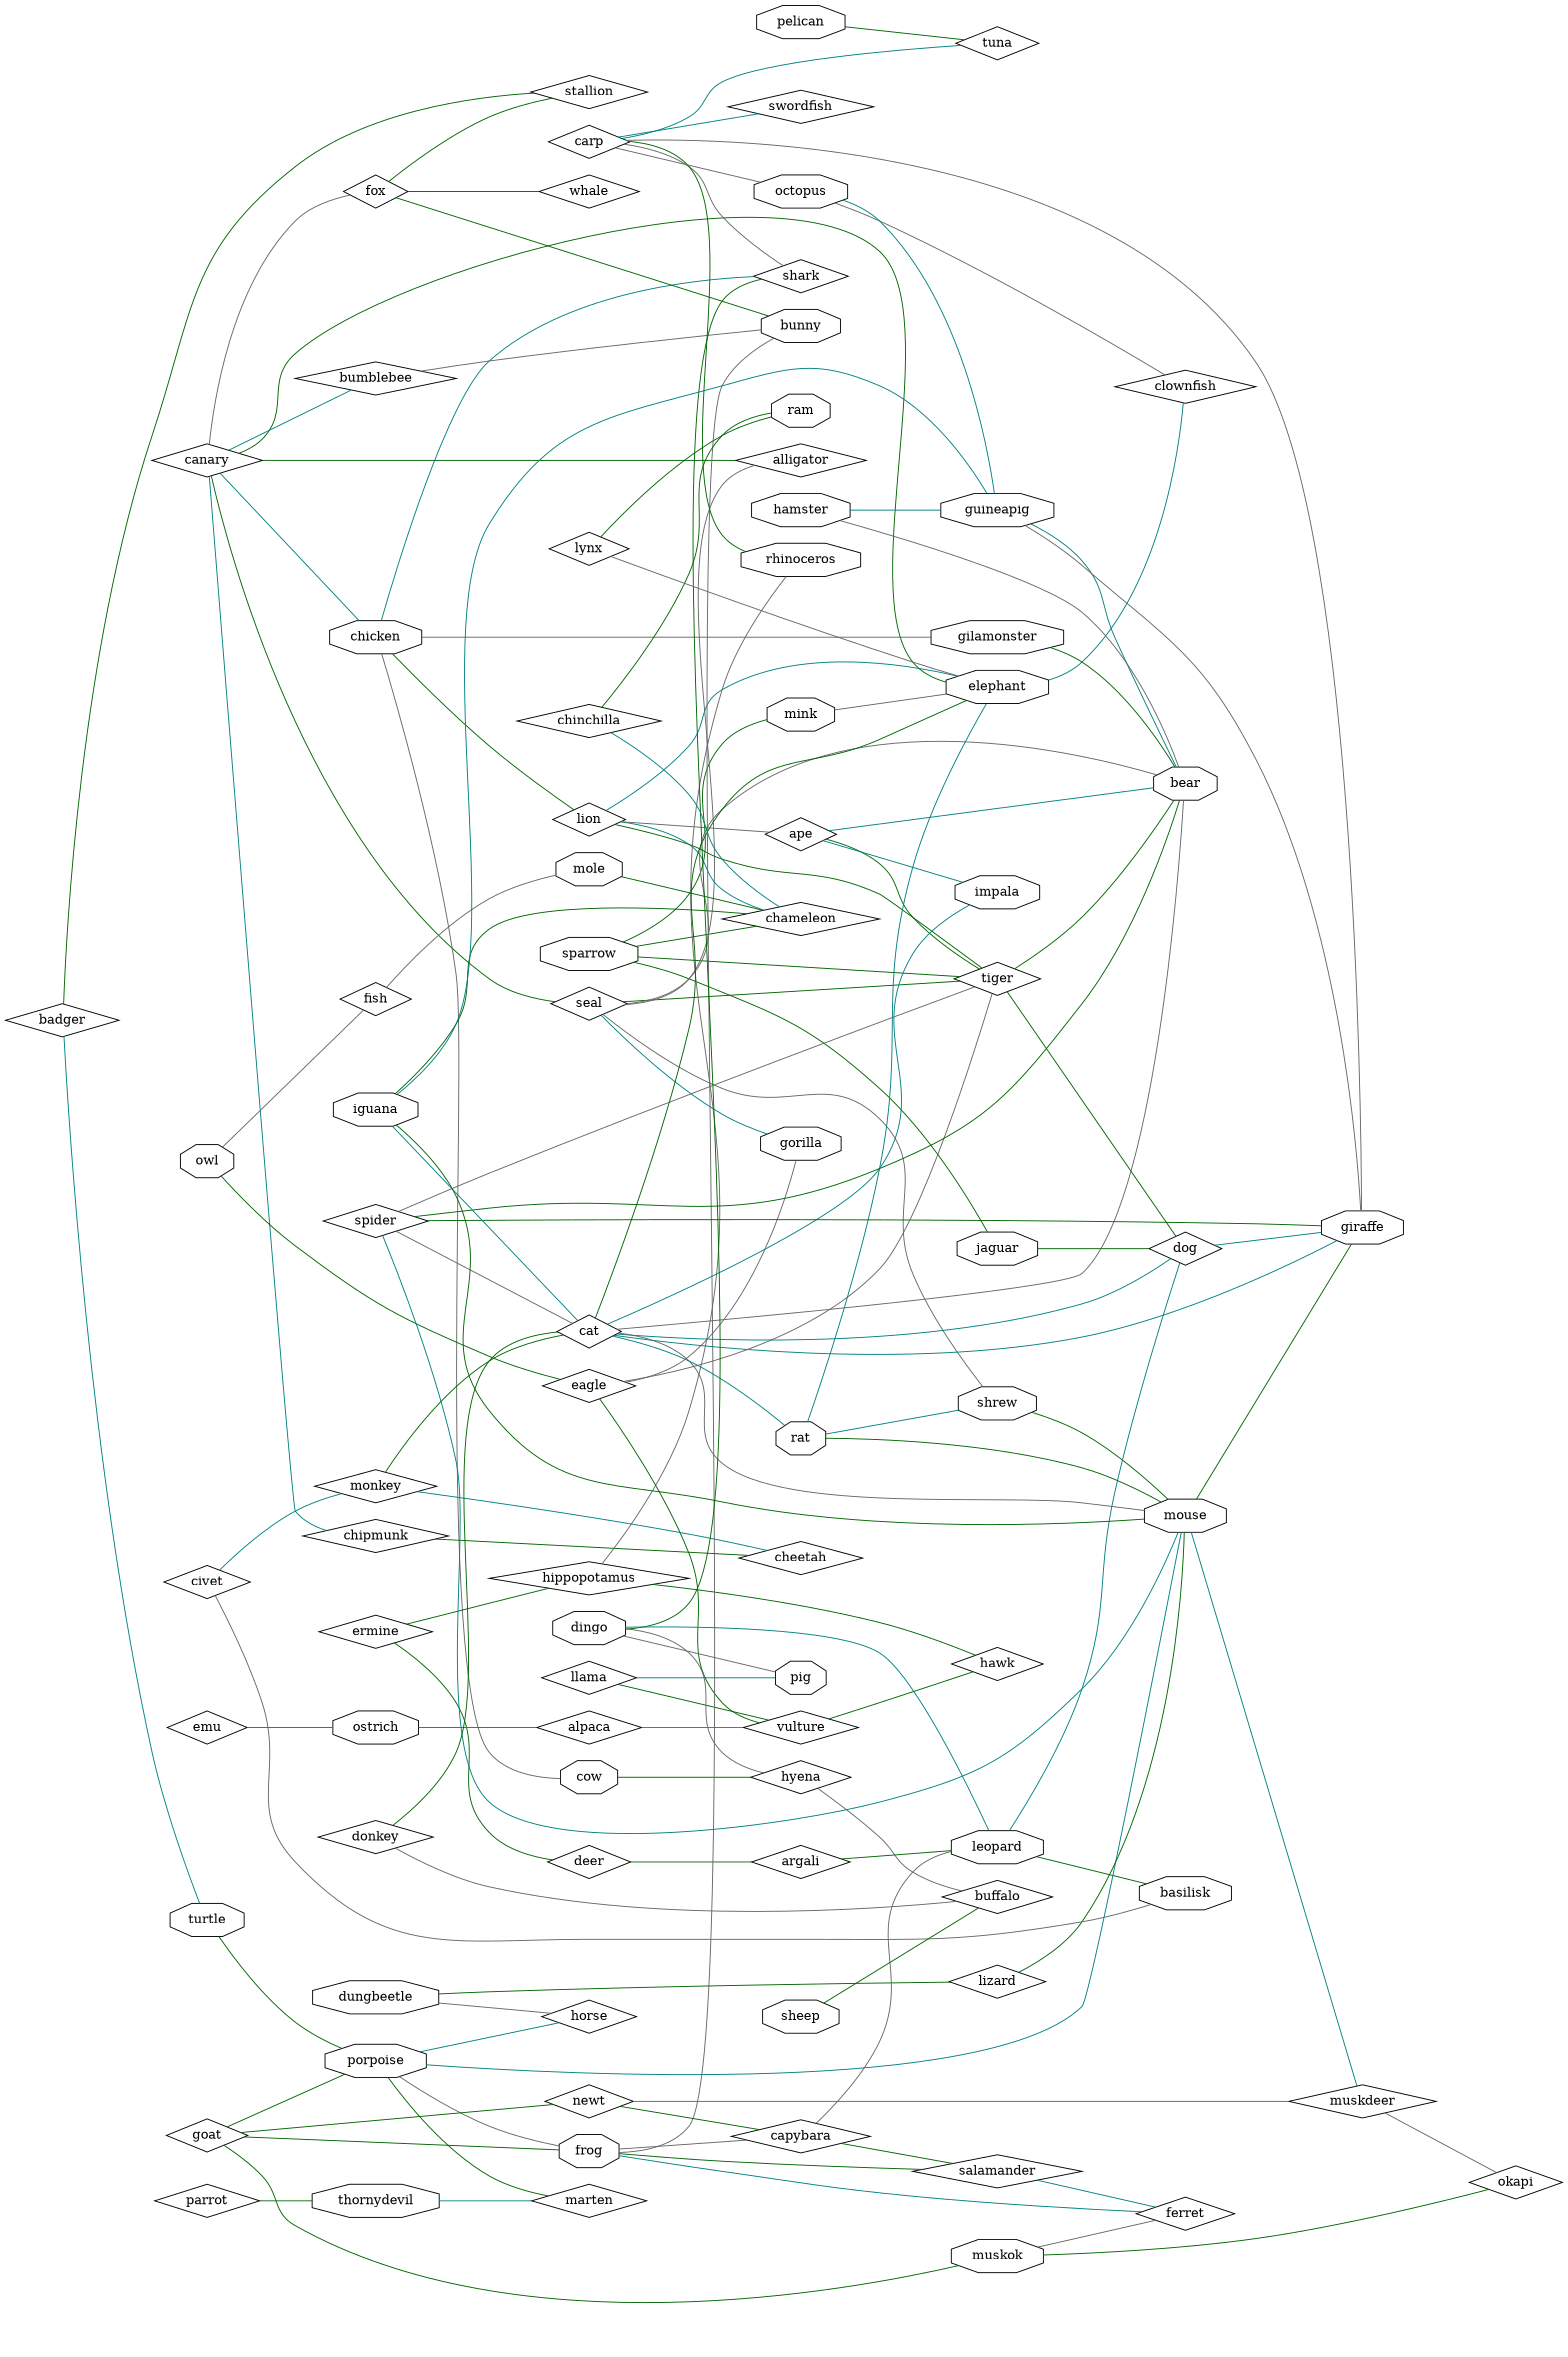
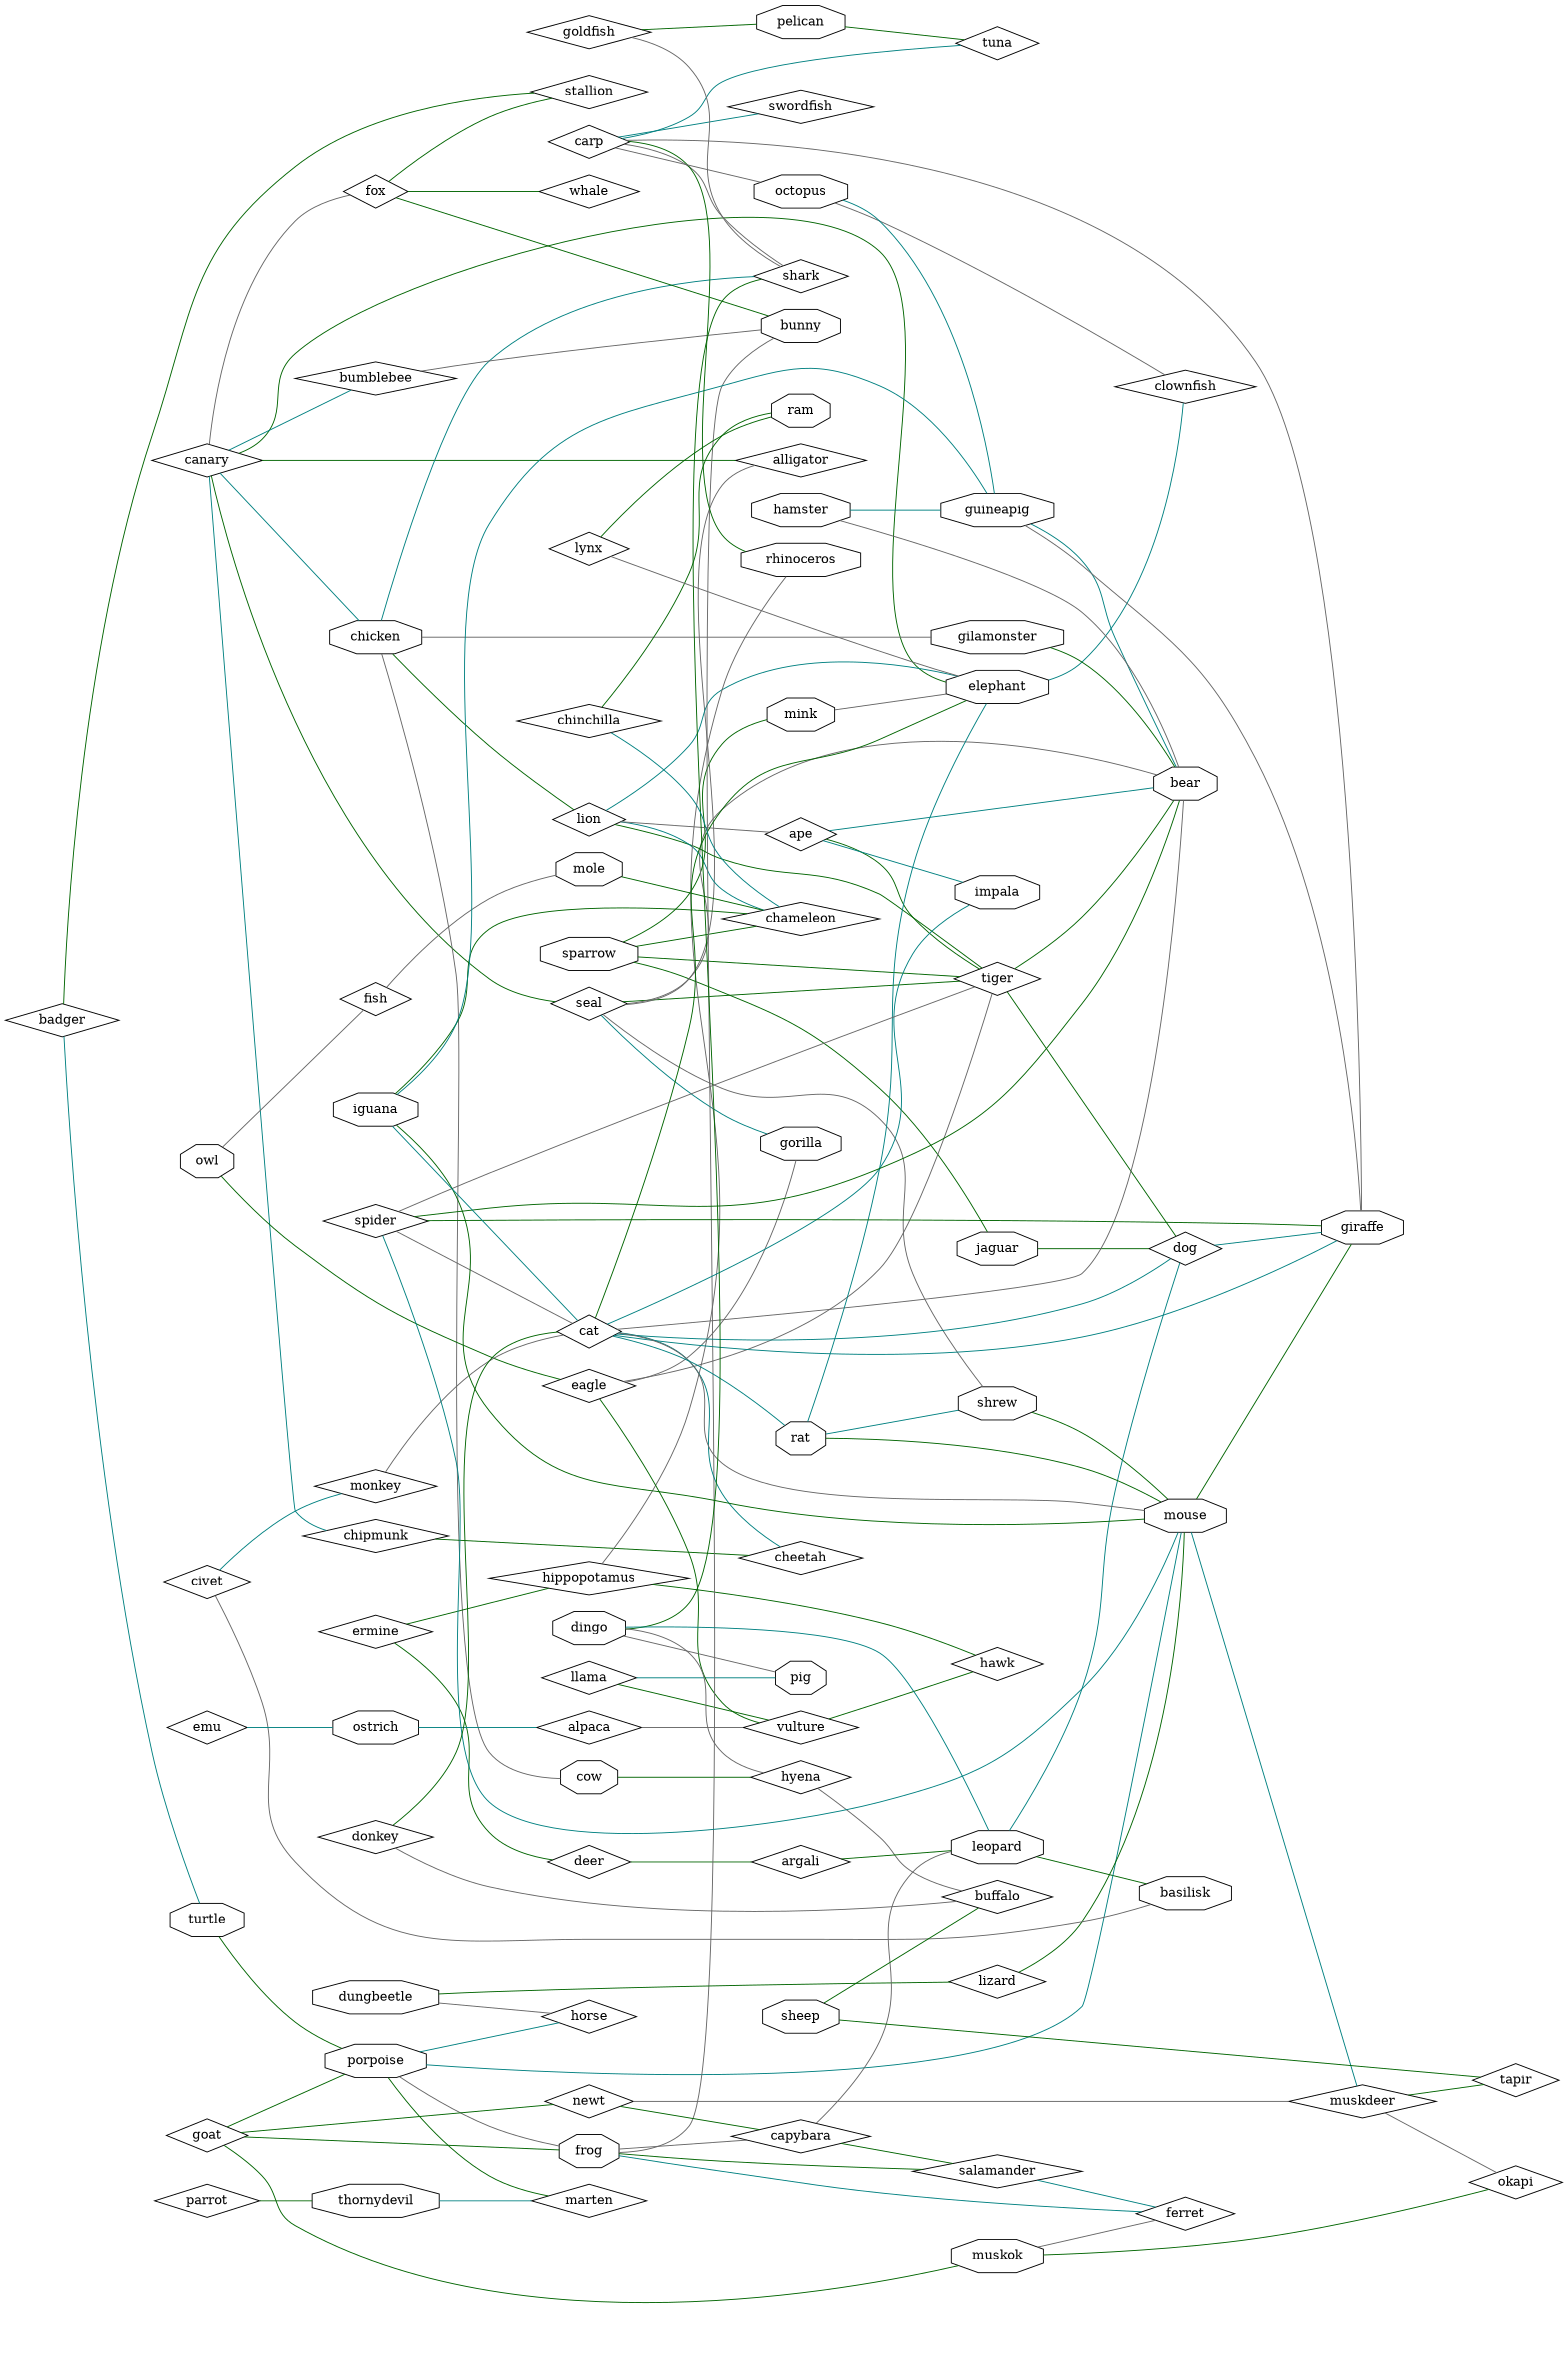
  strict graph {
    rankdir=LR
    node [shape=diamond]
    edge [color=darkgreen weight=1]
    pig [shape=octagon]
    llama
    vulture
    hawk
    sparrow [shape=octagon]
    jaguar [shape=octagon]
    tiger
    mink [shape=octagon]
    chameleon
    dog
    bear [shape=octagon]
    elephant [shape=octagon]
    giraffe [shape=octagon]
    clownfish
    canary
    chicken [shape=octagon]
    seal
    fox
    alligator
    bumblebee
    chipmunk
    gilamonster [shape=octagon]
    lion
    cow [shape=octagon]
    shark
    shrew [shape=octagon]
    gorilla [shape=octagon]
    stallion
    bunny [shape=octagon]
    whale
    cheetah
    ape
    hyena
    mouse [shape=octagon]
    ermine
    hippopotamus
    deer
    rhinoceros [shape=octagon]
    argali
    leopard [shape=octagon]
    impala [shape=octagon]
    buffalo
    owl [shape=octagon]
    fish
    eagle
    mole [shape=octagon]
    badger
    turtle [shape=octagon]
    porpoise [shape=octagon]
    horse
    marten
    frog [shape=octagon]
    thornydevil [shape=octagon]
    parrot
    dungbeetle [shape=octagon]
    lizard
    muskdeer
    civet
    monkey
    basilisk [shape=octagon]
    cat
    rat [shape=octagon]
    dingo [shape=octagon]
    goat
    muskok [shape=octagon]
    newt
    ferret
    okapi
    capybara
    salamander
+   tapir
    ostrich [shape=octagon]
    emu
    alpaca
    spider
    iguana [shape=octagon]
    guineapig [shape=octagon]
    carp
    octopus [shape=octagon]
    swordfish
    tuna
+   goldfish
    pelican [shape=octagon]
    hamster [shape=octagon]
    donkey
    sheep [shape=octagon]
    chinchilla
    ram [shape=octagon]
    lynx
    llama -- pig [color=teal]
    llama -- vulture
    vulture -- hawk
    sparrow -- jaguar
    sparrow -- tiger
    sparrow -- mink
    sparrow -- chameleon
    jaguar -- dog
    tiger -- dog
    tiger -- bear
    mink -- elephant [color=gray40]
    dog -- giraffe [color=teal]
    elephant -- clownfish [color=teal]
    canary -- elephant
    canary -- chicken [color=teal]
    canary -- seal
    canary -- fox [color=gray40]
    canary -- alligator
    canary -- bumblebee [color=teal]
    canary -- chipmunk [color=teal]
    chicken -- gilamonster [color=gray40]
    chicken -- lion
    chicken -- cow [color=gray40]
    chicken -- shark [color=teal]
    seal -- tiger
    seal -- bear [color=gray40]
    seal -- alligator [color=gray40]
    seal -- shrew [color=gray40]
    seal -- gorilla [color=teal]
    fox -- stallion
    fox -- bunny
    fox -- whale
    bumblebee -- bunny [color=gray40]
    chipmunk -- cheetah
    gilamonster -- bear
    lion -- tiger
    lion -- chameleon [color=teal]
    lion -- elephant [color=teal]
    lion -- ape [color=gray40]
    cow -- hyena
    shrew -- mouse
    ape -- tiger
    ape -- bear [color=teal]
    ape -- impala [color=teal]
    hyena -- buffalo [color=gray40]
    mouse -- giraffe
    mouse -- muskdeer [color=teal]
    ermine -- hippopotamus
    ermine -- deer
    hippopotamus -- hawk
    hippopotamus -- rhinoceros [color=gray40]
    deer -- argali
    argali -- leopard
    leopard -- dog [color=teal]
    leopard -- basilisk
    owl -- fish [color=gray40]
    owl -- eagle
    fish -- mole [color=gray40]
    eagle -- vulture
    eagle -- tiger [color=gray40]
    eagle -- gorilla [color=gray40]
    mole -- chameleon
    badger -- stallion
    badger -- turtle [color=teal]
    turtle -- porpoise
    porpoise -- mouse [color=teal]
    porpoise -- horse [color=teal]
    porpoise -- marten
    porpoise -- frog [color=gray40]
    frog -- bunny [color=gray40]
    frog -- ferret [color=teal]
    frog -- capybara [color=gray40]
    frog -- salamander
    thornydevil -- marten [color=teal]
    parrot -- thornydevil
    dungbeetle -- horse [color=gray40]
    dungbeetle -- lizard
    lizard -- mouse
    muskdeer -- okapi [color=gray40]
+   muskdeer -- tapir
    civet -- monkey [color=teal]
    civet -- basilisk [color=gray40]
-   monkey -- cat
+   monkey -- cat [color=gray40]
    cat -- dog [color=teal]
    cat -- bear [color=gray40]
    cat -- elephant
    cat -- giraffe [color=teal]
-   monkey -- cheetah [color=teal]
+   cat -- cheetah [color=teal]
    cat -- mouse [color=gray40]
    cat -- impala [color=teal]
    cat -- rat [color=teal]
    rat -- elephant [color=teal]
    rat -- shrew [color=teal]
    rat -- mouse
    dingo -- pig [color=gray40]
    dingo -- shark
    dingo -- hyena [color=gray40]
    dingo -- leopard [color=teal]
    goat -- porpoise
    goat -- frog
    goat -- muskok
    goat -- newt
    muskok -- ferret [color=gray40]
    muskok -- okapi
    newt -- muskdeer [color=gray40]
    newt -- capybara
    capybara -- leopard [color=gray40]
    capybara -- salamander
    salamander -- ferret [color=teal]
    ostrich -- alpaca [color=teal]
    emu -- ostrich [color=teal]
    alpaca -- vulture [color=gray40]
    spider -- tiger [color=gray40]
    spider -- bear
    spider -- giraffe
    spider -- mouse [color=teal]
    spider -- cat [color=gray40]
    iguana -- chameleon
    iguana -- mouse
    iguana -- cat [color=teal]
    iguana -- guineapig [color=teal]
    guineapig -- bear [color=teal]
    guineapig -- giraffe [color=gray40]
    carp -- giraffe [color=gray40]
    carp -- shark [color=gray40]
    carp -- rhinoceros
    carp -- octopus [color=gray40]
    carp -- swordfish [color=teal]
    carp -- tuna [color=teal]
    octopus -- clownfish [color=gray40]
    octopus -- guineapig [color=teal]
+   goldfish -- shark [color=gray40]
+   goldfish -- pelican
    pelican -- tuna
    hamster -- bear [color=gray40]
    hamster -- guineapig [color=teal]
    donkey -- buffalo [color=gray40]
    donkey -- cat
    sheep -- buffalo
+   sheep -- tapir
    chinchilla -- chameleon [color=teal]
    chinchilla -- ram
    lynx -- elephant [color=gray40]
    lynx -- ram
  }
